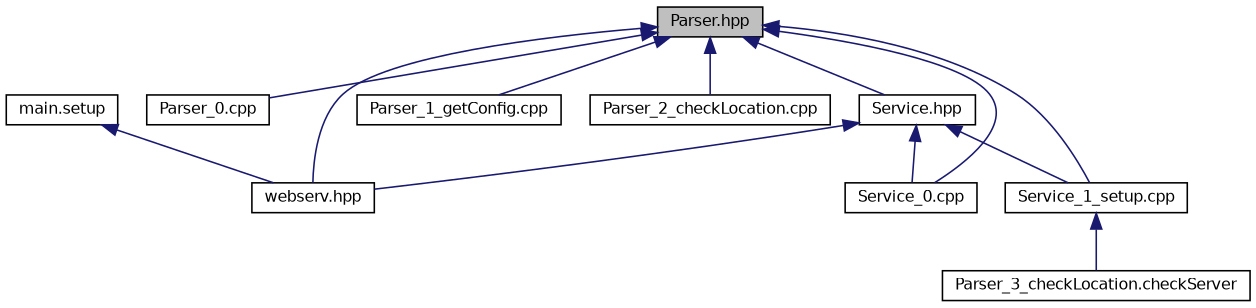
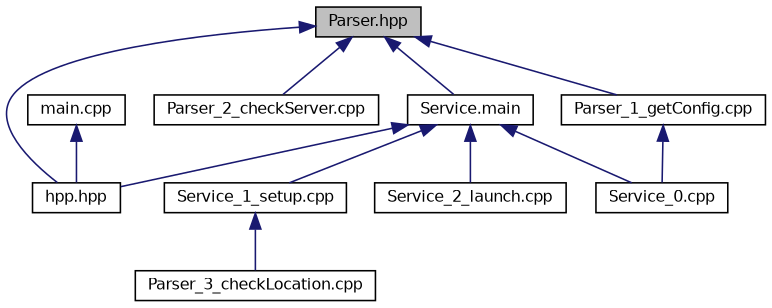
  digraph {
    fontname="DejaVu Sans"
    node [color=black fillcolor=white fontname="DejaVu Sans" fontsize=10 shape=record style=filled]
    edge [color=midnightblue dir=back fontname="DejaVu Sans" fontsize=10 labelfontname=Helvetica labelfontsize=10 style=solid]
    n1 [fillcolor=grey75 fontcolor=black height=0.2 label="Parser.hpp" width=0.4]
-   n2 [height=0.2 label="Service.hpp" width=0.4]
-   n3 [height=0.2 label="webserv.hpp" width=0.4]
+   n2 [height=0.2 label="Service.main" width=0.4]
+   n3 [height=0.2 label="hpp.hpp" width=0.4]
    n4 [height=0.2 label="Service_0.cpp" width=0.4]
    n5 [height=0.2 label="Service_1_setup.cpp" width=0.4]
-   n6 [height=0.2 label="Parser_0.cpp" width=0.4]
    n7 [height=0.2 label="Parser_1_getConfig.cpp" width=0.4]
-   n8 [height=0.2 label="Parser_2_checkLocation.cpp" width=0.4]
-   n10 [height=0.2 label="Parser_3_checkLocation.checkServer" width=0.4]
-   n11 [height=0.2 label="main.setup" width=0.4]
+   n8 [height=0.2 label="Parser_2_checkServer.cpp" width=0.4]
+   n9 [height=0.2 label="Service_2_launch.cpp" width=0.4]
+   n10 [height=0.2 label="Parser_3_checkLocation.cpp" width=0.4]
+   n11 [height=0.2 label="main.cpp" width=0.4]
    n1 -> n2
    n1 -> n3
-   n1 -> n4
-   n1 -> n5
-   n1 -> n6
+   n7 -> n4
    n1 -> n7
    n1 -> n8
    n2 -> n3
    n2 -> n4
    n2 -> n5
+   n2 -> n9
    n5 -> n10
    n11 -> n3
  }
